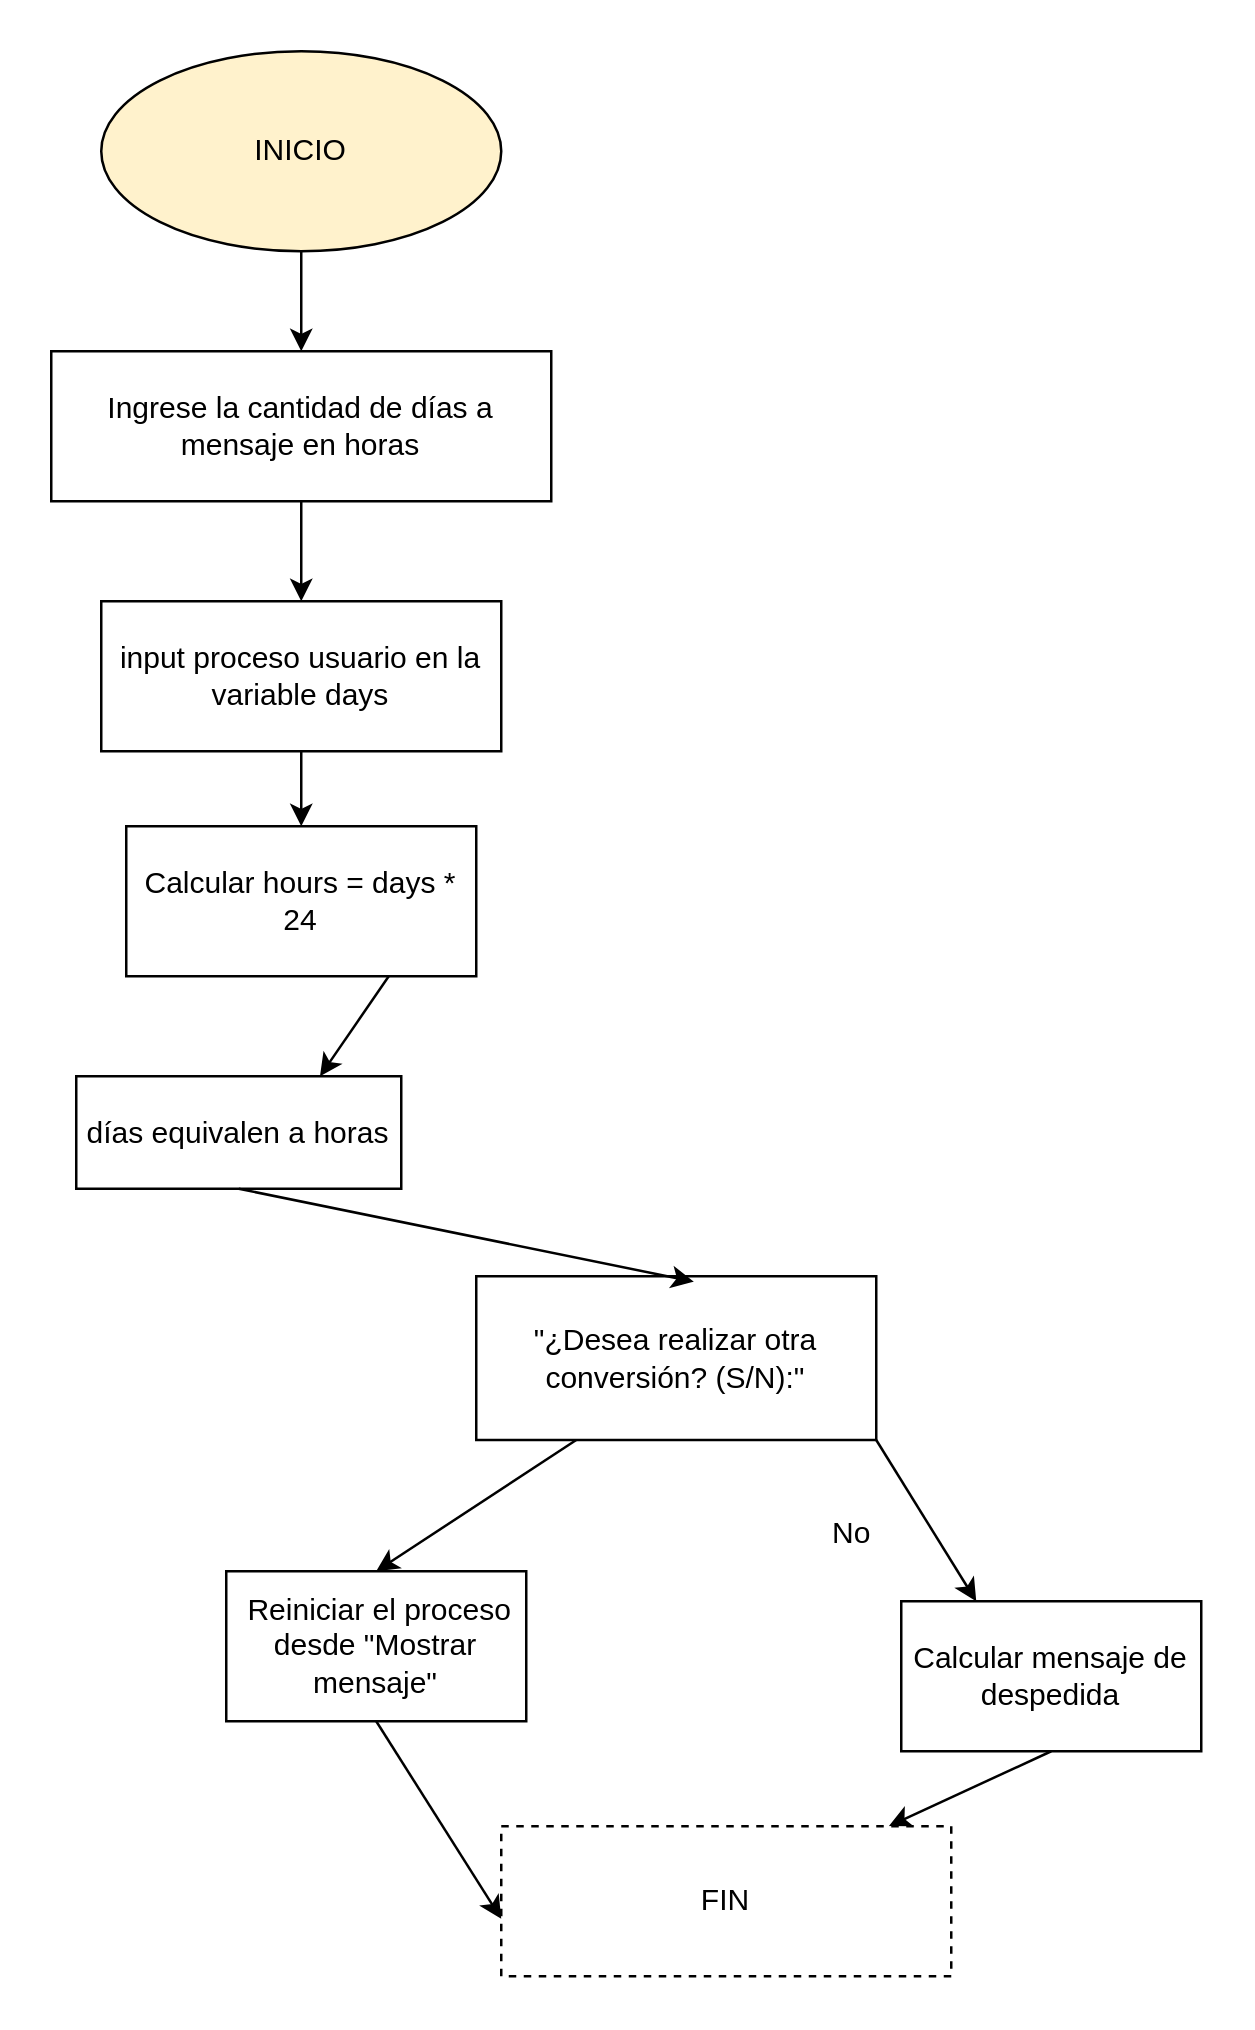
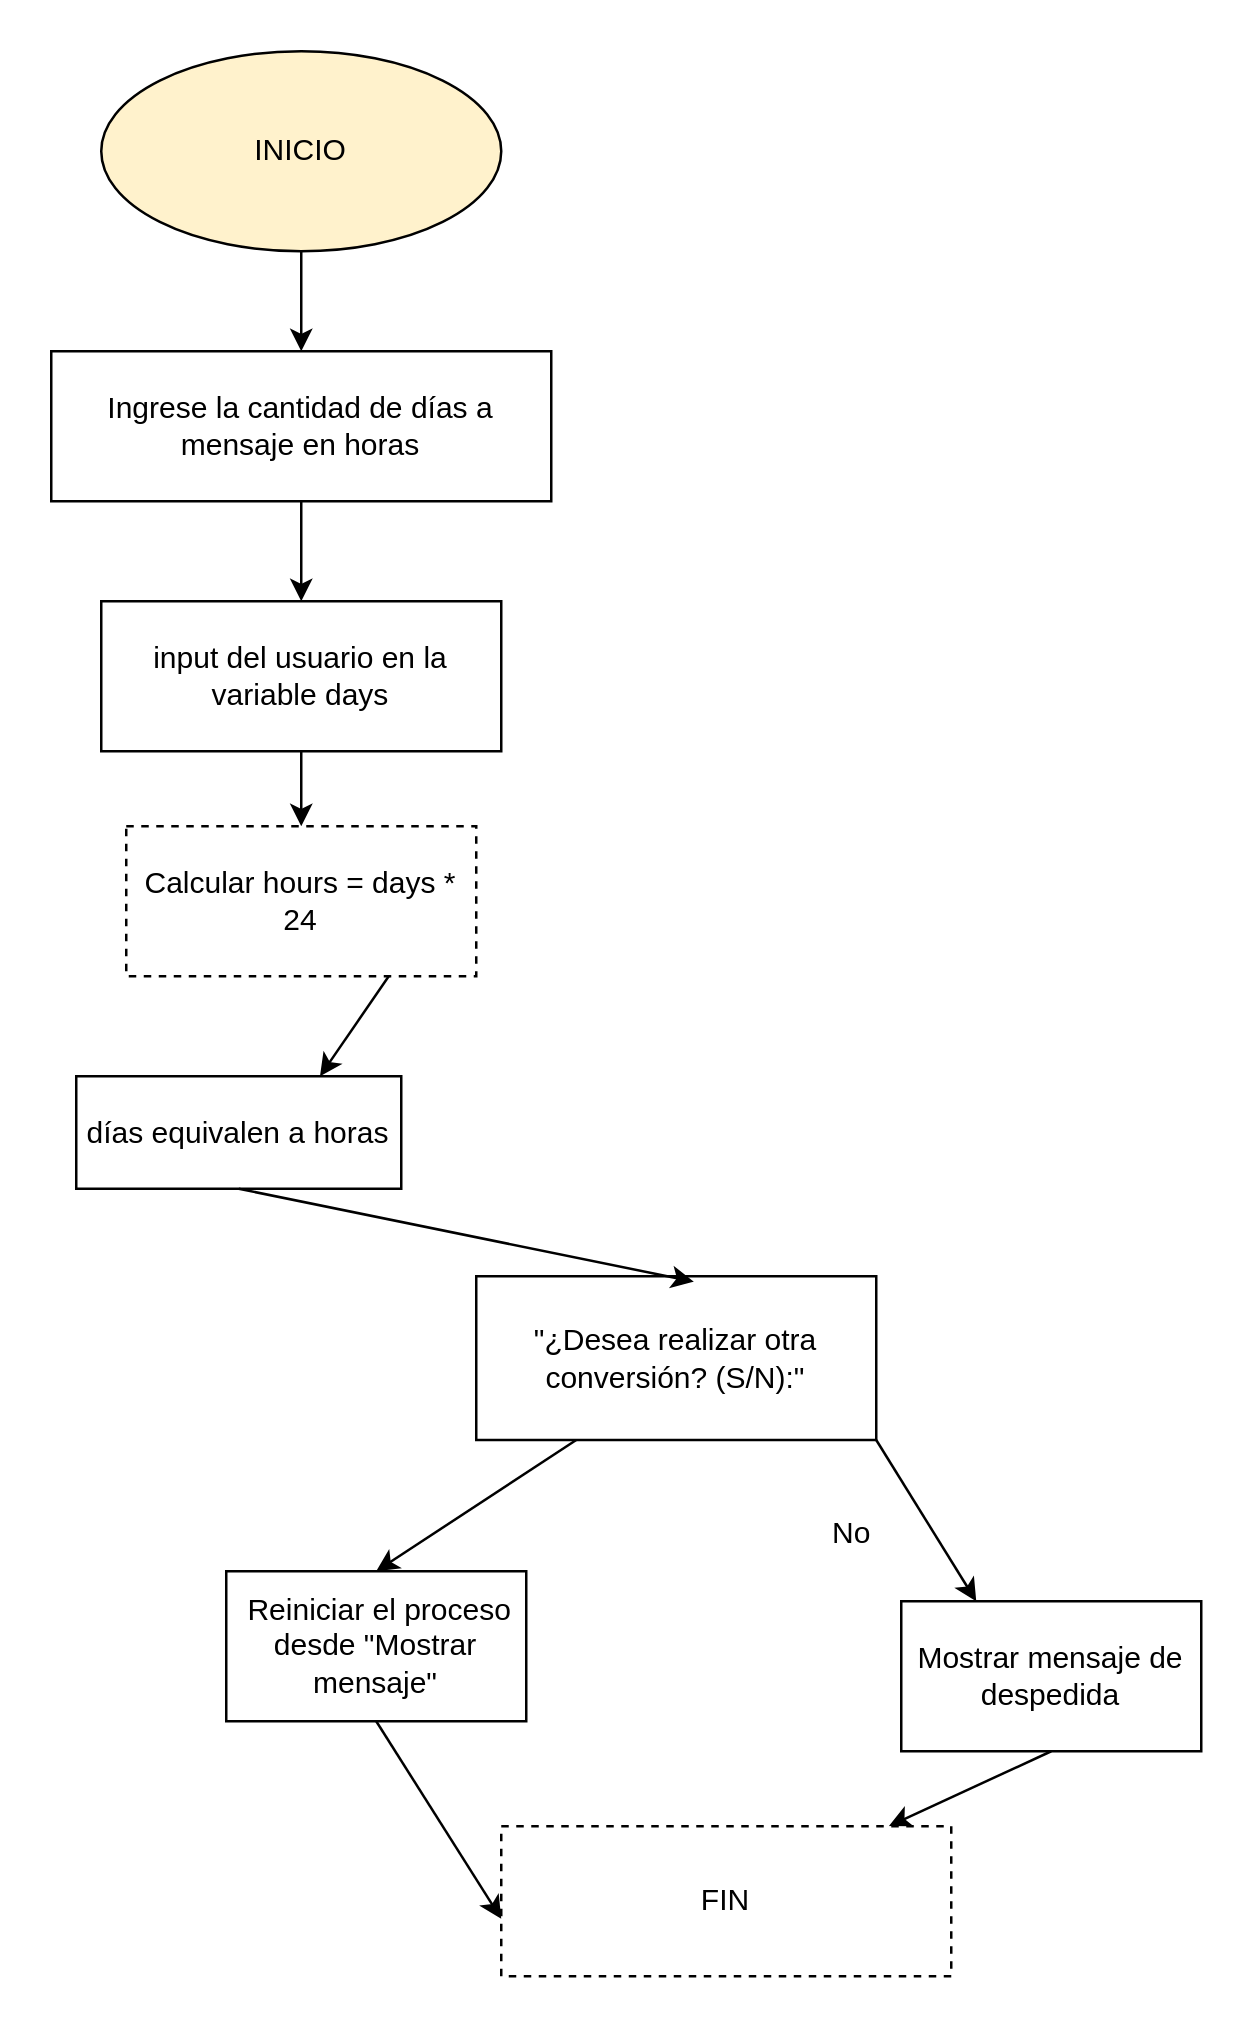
  <mxCell id="0" />
  <mxCell id="1" parent="0" />
  <mxCell id="2" style="edgeStyle=none;rounded=0;orthogonalLoop=1;jettySize=auto;html=1;exitX=0.5;exitY=1;exitDx=0;exitDy=0;entryX=0.5;entryY=0;entryDx=0;entryDy=0;" edge="1" parent="1" source="3" target="7"><mxGeometry relative="1" as="geometry" /></mxCell>
  <mxCell id="3" value="INICIO" style="ellipse;whiteSpace=wrap;html=1;fillColor=#fff2cc;" vertex="1" parent="1"><mxGeometry x="40" y="20" width="160" height="80" as="geometry" /></mxCell>
  <mxCell id="4" style="edgeStyle=none;rounded=0;orthogonalLoop=1;jettySize=auto;html=1;exitX=0.5;exitY=1;exitDx=0;exitDy=0;entryX=0.5;entryY=0;entryDx=0;entryDy=0;" edge="1" parent="1" source="5" target="9"><mxGeometry relative="1" as="geometry" /></mxCell>
- <mxCell id="5" value="input proceso usuario en la variable days" style="whiteSpace=wrap;html=1;" vertex="1" parent="1"><mxGeometry x="40" y="240" width="160" height="60" as="geometry" /></mxCell>
+ <mxCell id="5" value="input del usuario en la variable days" style="whiteSpace=wrap;html=1;" vertex="1" parent="1"><mxGeometry x="40" y="240" width="160" height="60" as="geometry" /></mxCell>
  <mxCell id="6" style="edgeStyle=none;rounded=0;orthogonalLoop=1;jettySize=auto;html=1;exitX=0.5;exitY=1;exitDx=0;exitDy=0;entryX=0.5;entryY=0;entryDx=0;entryDy=0;" edge="1" parent="1" source="7" target="5"><mxGeometry relative="1" as="geometry" /></mxCell>
  <mxCell id="7" value="Ingrese la cantidad de días a mensaje en horas" style="whiteSpace=wrap;html=1;" vertex="1" parent="1"><mxGeometry x="20" y="140" width="200" height="60" as="geometry" /></mxCell>
  <mxCell id="8" style="edgeStyle=none;rounded=0;orthogonalLoop=1;jettySize=auto;html=1;exitX=0.75;exitY=1;exitDx=0;exitDy=0;entryX=0.75;entryY=0;entryDx=0;entryDy=0;" edge="1" parent="1" source="9" target="10"><mxGeometry relative="1" as="geometry" /></mxCell>
- <mxCell id="9" value="Calcular hours = days * 24" style="whiteSpace=wrap;html=1;" vertex="1" parent="1"><mxGeometry x="50" y="330" width="140" height="60" as="geometry" /></mxCell>
+ <mxCell id="9" value="Calcular hours = days * 24" style="whiteSpace=wrap;html=1;dashed=1;" vertex="1" parent="1"><mxGeometry x="50" y="330" width="140" height="60" as="geometry" /></mxCell>
  <mxCell id="10" value="días equivalen a horas" style="whiteSpace=wrap;html=1;" vertex="1" parent="1"><mxGeometry x="30" y="430" width="130" height="45" as="geometry" /></mxCell>
  <mxCell id="11" style="edgeStyle=none;rounded=0;orthogonalLoop=1;jettySize=auto;html=1;exitX=0.25;exitY=1;exitDx=0;exitDy=0;entryX=0.5;entryY=0;entryDx=0;entryDy=0;" edge="1" parent="1" source="13" target="15"><mxGeometry relative="1" as="geometry"><mxPoint x="220" y="670" as="targetPoint" /></mxGeometry></mxCell>
  <mxCell id="12" style="edgeStyle=none;rounded=0;orthogonalLoop=1;jettySize=auto;html=1;exitX=1;exitY=1;exitDx=0;exitDy=0;entryX=0.25;entryY=0;entryDx=0;entryDy=0;" edge="1" parent="1" source="13" target="17"><mxGeometry relative="1" as="geometry"><mxPoint x="340" y="650" as="targetPoint" /></mxGeometry></mxCell>
  <mxCell id="13" value="&quot;¿Desea realizar otra conversión? (S/N):&quot;" style="whiteSpace=wrap;html=1;" vertex="1" parent="1"><mxGeometry x="190" y="510" width="160" height="65.5" as="geometry" /></mxCell>
  <mxCell id="14" style="edgeStyle=none;rounded=0;orthogonalLoop=1;jettySize=auto;html=1;exitX=0.5;exitY=1;exitDx=0;exitDy=0;entryX=0.544;entryY=0.033;entryDx=0;entryDy=0;entryPerimeter=0;" edge="1" parent="1" source="10" target="13"><mxGeometry relative="1" as="geometry" /></mxCell>
  <mxCell id="15" value="&amp;nbsp;Reiniciar el proceso desde &quot;Mostrar mensaje&quot;" style="whiteSpace=wrap;html=1;" vertex="1" parent="1"><mxGeometry x="90" y="628" width="120" height="60" as="geometry" /></mxCell>
  <mxCell id="16" style="edgeStyle=none;rounded=0;orthogonalLoop=1;jettySize=auto;html=1;exitX=0.5;exitY=1;exitDx=0;exitDy=0;" edge="1" parent="1" source="17" target="19"><mxGeometry relative="1" as="geometry" /></mxCell>
- <mxCell id="17" value="Calcular mensaje de despedida" style="whiteSpace=wrap;html=1;" vertex="1" parent="1"><mxGeometry x="360" y="640" width="120" height="60" as="geometry" /></mxCell>
+ <mxCell id="17" value="Mostrar mensaje de despedida" style="whiteSpace=wrap;html=1;" vertex="1" parent="1"><mxGeometry x="360" y="640" width="120" height="60" as="geometry" /></mxCell>
  <mxCell id="18" value="No" style="text;html=1;align=center;verticalAlign=middle;resizable=0;points=[];autosize=1;strokeColor=none;fillColor=none;" vertex="1" parent="1"><mxGeometry x="320" y="598" width="40" height="30" as="geometry" /></mxCell>
  <mxCell id="19" value="FIN" style="whiteSpace=wrap;html=1;dashed=1;" vertex="1" parent="1"><mxGeometry x="200" y="730" width="180" height="60" as="geometry" /></mxCell>
  <mxCell id="20" style="edgeStyle=none;rounded=0;orthogonalLoop=1;jettySize=auto;html=1;exitX=0.5;exitY=1;exitDx=0;exitDy=0;entryX=0;entryY=0.617;entryDx=0;entryDy=0;entryPerimeter=0;" edge="1" parent="1" source="15" target="19"><mxGeometry relative="1" as="geometry" /></mxCell>
